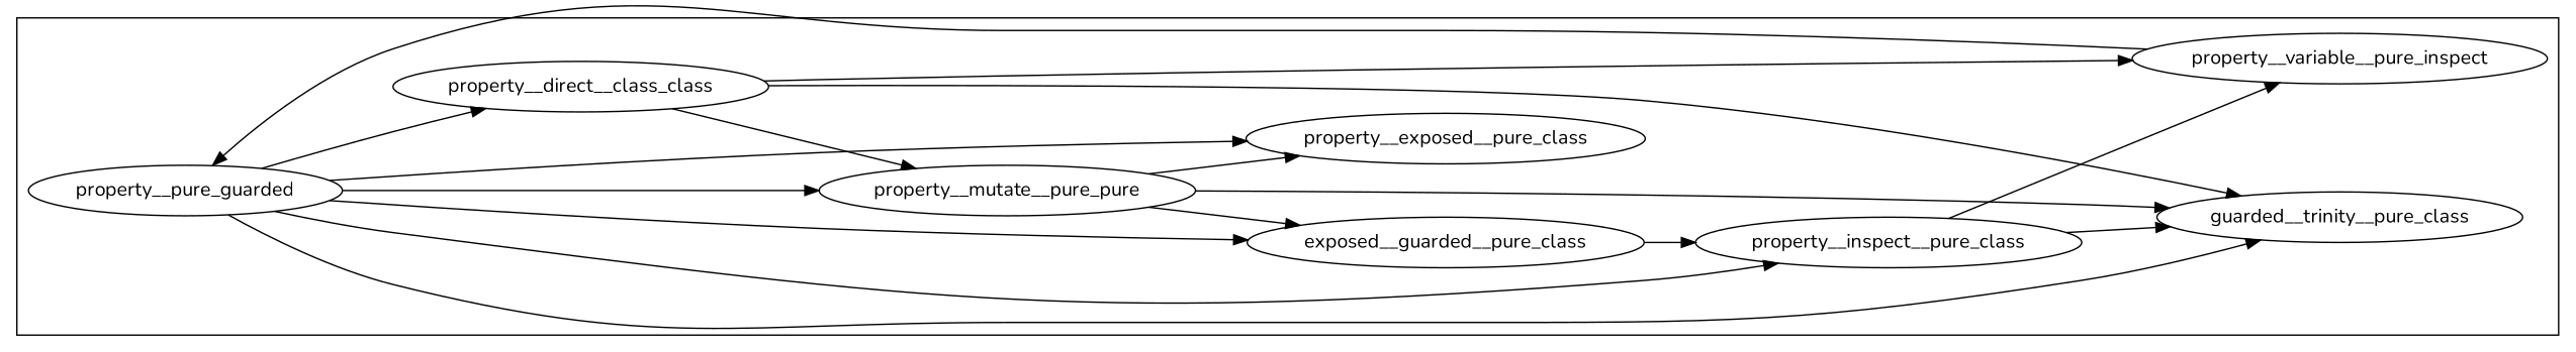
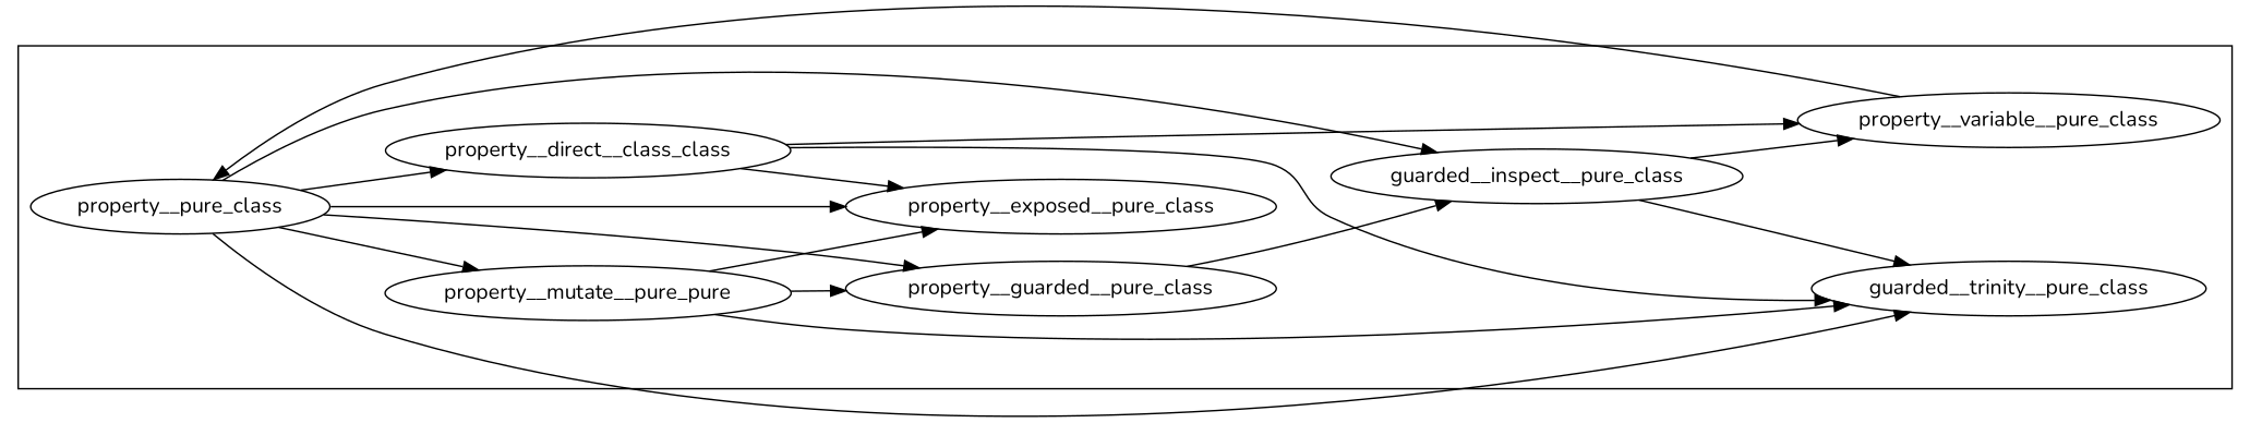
  digraph {
    fontname=Nunito
    rankdir=LR
    node [fontname=Nunito]
    edge [fontname=Nunito]
-   property__pure_class [label=property__pure_guarded]
+   property__pure_class
    n2 [label=property__direct__class_class]
    n3 [label=property__mutate__pure_pure]
-   property__inspect__pure_class
-   property__guarded__pure_class [label=exposed__guarded__pure_class]
-   property__variable__pure_class [label=property__variable__pure_inspect]
+   property__inspect__pure_class [label=guarded__inspect__pure_class]
+   property__guarded__pure_class
+   property__variable__pure_class
    property__exposed__pure_class
    n8 [label=guarded__trinity__pure_class]
    subgraph cluster_1 {
      rank=same
      property__pure_class
      n2
      n3
      property__inspect__pure_class
      property__guarded__pure_class
      property__variable__pure_class
      property__exposed__pure_class
      n8
    }
    property__pure_class -> n2
    property__pure_class -> n3
    property__pure_class -> property__inspect__pure_class
    property__pure_class -> property__guarded__pure_class
    property__pure_class -> property__exposed__pure_class
    property__pure_class -> n8
    n2 -> property__variable__pure_class
-   n2 -> n3
+   n2 -> property__exposed__pure_class
    n2 -> n8
    n3 -> property__guarded__pure_class
    n3 -> property__exposed__pure_class
    n3 -> n8
    property__inspect__pure_class -> property__variable__pure_class
    property__inspect__pure_class -> n8
    property__guarded__pure_class -> property__inspect__pure_class
    property__variable__pure_class -> property__pure_class
  }
